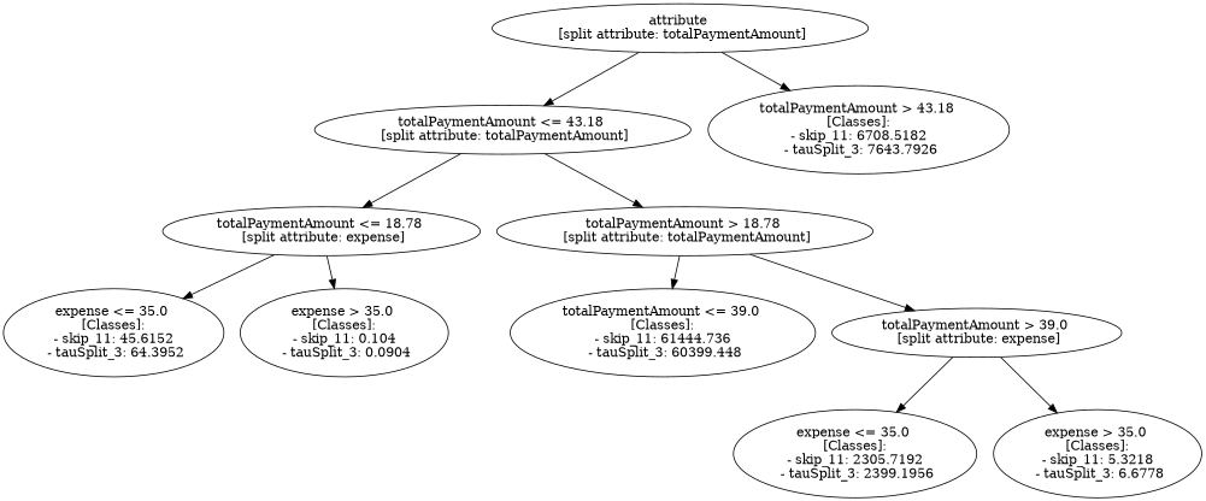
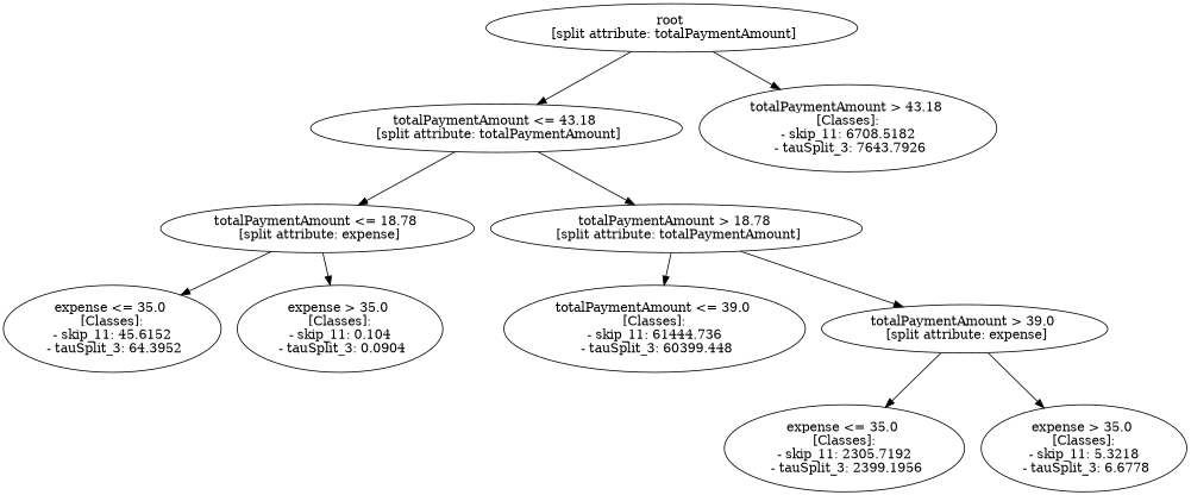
  digraph {
-   n1 [label="attribute \n [split attribute: totalPaymentAmount]"]
+   n1 [label="root \n [split attribute: totalPaymentAmount]"]
    n2 [label="totalPaymentAmount <= 43.18 \n [split attribute: totalPaymentAmount]"]
    n3 [label="totalPaymentAmount > 43.18 \n [Classes]: \n - skip_11: 6708.5182 \n - tauSplit_3: 7643.7926"]
    n4 [label="totalPaymentAmount <= 18.78 \n [split attribute: expense]"]
    n5 [label="totalPaymentAmount > 18.78 \n [split attribute: totalPaymentAmount]"]
    n6 [label="expense <= 35.0 \n [Classes]: \n - skip_11: 45.6152 \n - tauSplit_3: 64.3952"]
    n7 [label="expense > 35.0 \n [Classes]: \n - skip_11: 0.104 \n - tauSplit_3: 0.0904"]
    n8 [label="totalPaymentAmount <= 39.0 \n [Classes]: \n - skip_11: 61444.736 \n - tauSplit_3: 60399.448"]
    n9 [label="totalPaymentAmount > 39.0 \n [split attribute: expense]"]
    n10 [label="expense <= 35.0 \n [Classes]: \n - skip_11: 2305.7192 \n - tauSplit_3: 2399.1956"]
    n11 [label="expense > 35.0 \n [Classes]: \n - skip_11: 5.3218 \n - tauSplit_3: 6.6778"]
    n1 -> n2
    n1 -> n3
    n2 -> n4
    n2 -> n5
    n4 -> n6
    n4 -> n7
    n5 -> n8
    n5 -> n9
    n9 -> n10
    n9 -> n11
  }
